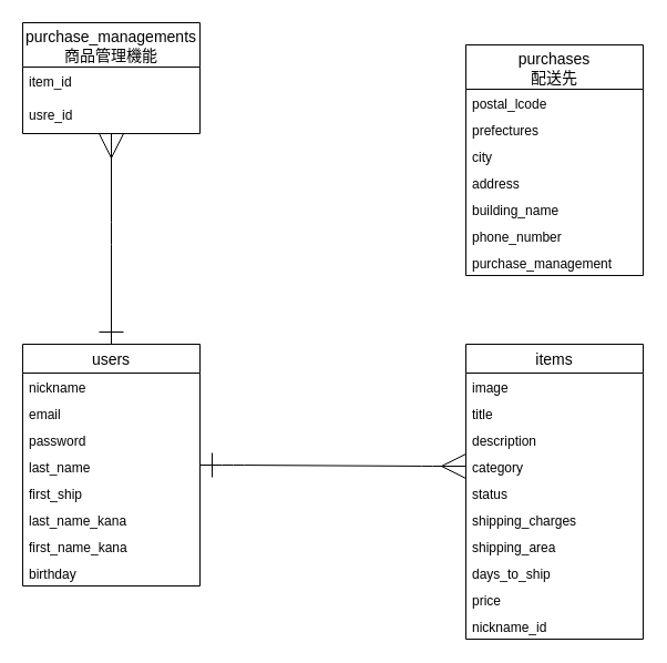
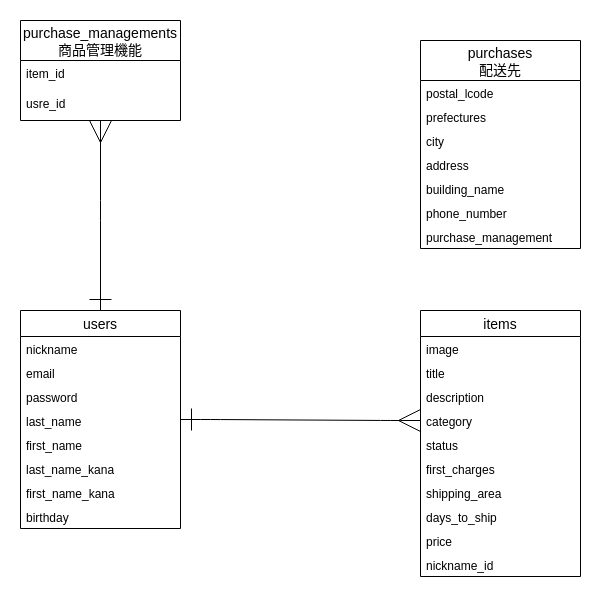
  <mxCell id="0" />
  <mxCell id="1" parent="0" />
  <mxCell id="2" style="edgeStyle=orthogonalEdgeStyle;rounded=1;orthogonalLoop=1;jettySize=auto;html=1;startArrow=ERone;startFill=0;endArrow=ERmany;endFill=0;startSize=20;endSize=20;" parent="1" source="3" target="32" edge="1"><mxGeometry relative="1" as="geometry"><Array as="points"><mxPoint x="100" y="210" /><mxPoint x="100" y="210" /></Array></mxGeometry></mxCell>
  <mxCell id="3" value="users" style="swimlane;fontStyle=0;childLayout=stackLayout;horizontal=1;startSize=26;horizontalStack=0;resizeParent=1;resizeParentMax=0;resizeLast=0;collapsible=1;marginBottom=0;align=center;fontSize=14;" parent="1" vertex="1"><mxGeometry x="20" y="310" width="160" height="218" as="geometry" /></mxCell>
  <mxCell id="4" value="nickname&#10;" style="text;strokeColor=none;fillColor=none;spacingLeft=4;spacingRight=4;overflow=hidden;rotatable=0;points=[[0,0.5],[1,0.5]];portConstraint=eastwest;fontSize=12;verticalAlign=top;" parent="3" vertex="1"><mxGeometry y="26" width="160" height="24" as="geometry" /></mxCell>
  <mxCell id="5" value="email" style="text;strokeColor=none;fillColor=none;spacingLeft=4;spacingRight=4;overflow=hidden;rotatable=0;points=[[0,0.5],[1,0.5]];portConstraint=eastwest;fontSize=12;verticalAlign=top;" parent="3" vertex="1"><mxGeometry y="50" width="160" height="24" as="geometry" /></mxCell>
  <mxCell id="6" value="password" style="text;strokeColor=none;fillColor=none;spacingLeft=4;spacingRight=4;overflow=hidden;rotatable=0;points=[[0,0.5],[1,0.5]];portConstraint=eastwest;fontSize=12;verticalAlign=top;" parent="3" vertex="1"><mxGeometry y="74" width="160" height="24" as="geometry" /></mxCell>
  <mxCell id="7" value="last_name" style="text;strokeColor=none;fillColor=none;spacingLeft=4;spacingRight=4;overflow=hidden;rotatable=0;points=[[0,0.5],[1,0.5]];portConstraint=eastwest;fontSize=12;verticalAlign=top;" parent="3" vertex="1"><mxGeometry y="98" width="160" height="24" as="geometry" /></mxCell>
- <mxCell id="8" value="first_ship" style="text;strokeColor=none;fillColor=none;spacingLeft=4;spacingRight=4;overflow=hidden;rotatable=0;points=[[0,0.5],[1,0.5]];portConstraint=eastwest;fontSize=12;verticalAlign=top;" parent="3" vertex="1"><mxGeometry y="122" width="160" height="24" as="geometry" /></mxCell>
+ <mxCell id="8" value="first_name" style="text;strokeColor=none;fillColor=none;spacingLeft=4;spacingRight=4;overflow=hidden;rotatable=0;points=[[0,0.5],[1,0.5]];portConstraint=eastwest;fontSize=12;verticalAlign=top;" parent="3" vertex="1"><mxGeometry y="122" width="160" height="24" as="geometry" /></mxCell>
  <mxCell id="9" value="last_name_kana" style="text;strokeColor=none;fillColor=none;spacingLeft=4;spacingRight=4;overflow=hidden;rotatable=0;points=[[0,0.5],[1,0.5]];portConstraint=eastwest;fontSize=12;verticalAlign=top;" parent="3" vertex="1"><mxGeometry y="146" width="160" height="24" as="geometry" /></mxCell>
  <mxCell id="10" value="first_name_kana" style="text;strokeColor=none;fillColor=none;spacingLeft=4;spacingRight=4;overflow=hidden;rotatable=0;points=[[0,0.5],[1,0.5]];portConstraint=eastwest;fontSize=12;verticalAlign=top;" parent="3" vertex="1"><mxGeometry y="170" width="160" height="24" as="geometry" /></mxCell>
  <mxCell id="11" value="birthday" style="text;strokeColor=none;fillColor=none;spacingLeft=4;spacingRight=4;overflow=hidden;rotatable=0;points=[[0,0.5],[1,0.5]];portConstraint=eastwest;fontSize=12;verticalAlign=top;" parent="3" vertex="1"><mxGeometry y="194" width="160" height="24" as="geometry" /></mxCell>
  <mxCell id="12" value="items" style="swimlane;fontStyle=0;childLayout=stackLayout;horizontal=1;startSize=26;horizontalStack=0;resizeParent=1;resizeParentMax=0;resizeLast=0;collapsible=1;marginBottom=0;align=center;fontSize=14;" parent="1" vertex="1"><mxGeometry x="420" y="310" width="160" height="266" as="geometry" /></mxCell>
  <mxCell id="13" value="image" style="text;strokeColor=none;fillColor=none;spacingLeft=4;spacingRight=4;overflow=hidden;rotatable=0;points=[[0,0.5],[1,0.5]];portConstraint=eastwest;fontSize=12;" parent="12" vertex="1"><mxGeometry y="26" width="160" height="24" as="geometry" /></mxCell>
  <mxCell id="14" value="title" style="text;strokeColor=none;fillColor=none;spacingLeft=4;spacingRight=4;overflow=hidden;rotatable=0;points=[[0,0.5],[1,0.5]];portConstraint=eastwest;fontSize=12;" parent="12" vertex="1"><mxGeometry y="50" width="160" height="24" as="geometry" /></mxCell>
  <mxCell id="15" value="description" style="text;strokeColor=none;fillColor=none;spacingLeft=4;spacingRight=4;overflow=hidden;rotatable=0;points=[[0,0.5],[1,0.5]];portConstraint=eastwest;fontSize=12;" parent="12" vertex="1"><mxGeometry y="74" width="160" height="24" as="geometry" /></mxCell>
  <mxCell id="16" value="category" style="text;strokeColor=none;fillColor=none;spacingLeft=4;spacingRight=4;overflow=hidden;rotatable=0;points=[[0,0.5],[1,0.5]];portConstraint=eastwest;fontSize=12;" parent="12" vertex="1"><mxGeometry y="98" width="160" height="24" as="geometry" /></mxCell>
  <mxCell id="17" value="status" style="text;strokeColor=none;fillColor=none;spacingLeft=4;spacingRight=4;overflow=hidden;rotatable=0;points=[[0,0.5],[1,0.5]];portConstraint=eastwest;fontSize=12;" parent="12" vertex="1"><mxGeometry y="122" width="160" height="24" as="geometry" /></mxCell>
- <mxCell id="18" value="shipping_charges" style="text;strokeColor=none;fillColor=none;spacingLeft=4;spacingRight=4;overflow=hidden;rotatable=0;points=[[0,0.5],[1,0.5]];portConstraint=eastwest;fontSize=12;" parent="12" vertex="1"><mxGeometry y="146" width="160" height="24" as="geometry" /></mxCell>
+ <mxCell id="18" value="first_charges" style="text;strokeColor=none;fillColor=none;spacingLeft=4;spacingRight=4;overflow=hidden;rotatable=0;points=[[0,0.5],[1,0.5]];portConstraint=eastwest;fontSize=12;" parent="12" vertex="1"><mxGeometry y="146" width="160" height="24" as="geometry" /></mxCell>
  <mxCell id="19" value="shipping_area" style="text;strokeColor=none;fillColor=none;spacingLeft=4;spacingRight=4;overflow=hidden;rotatable=0;points=[[0,0.5],[1,0.5]];portConstraint=eastwest;fontSize=12;" parent="12" vertex="1"><mxGeometry y="170" width="160" height="24" as="geometry" /></mxCell>
  <mxCell id="20" value="days_to_ship" style="text;strokeColor=none;fillColor=none;spacingLeft=4;spacingRight=4;overflow=hidden;rotatable=0;points=[[0,0.5],[1,0.5]];portConstraint=eastwest;fontSize=12;" parent="12" vertex="1"><mxGeometry y="194" width="160" height="24" as="geometry" /></mxCell>
  <mxCell id="21" value="price" style="text;strokeColor=none;fillColor=none;spacingLeft=4;spacingRight=4;overflow=hidden;rotatable=0;points=[[0,0.5],[1,0.5]];portConstraint=eastwest;fontSize=12;" parent="12" vertex="1"><mxGeometry y="218" width="160" height="24" as="geometry" /></mxCell>
  <mxCell id="22" value="nickname_id" style="text;strokeColor=none;fillColor=none;spacingLeft=4;spacingRight=4;overflow=hidden;rotatable=0;points=[[0,0.5],[1,0.5]];portConstraint=eastwest;fontSize=12;" parent="12" vertex="1"><mxGeometry y="242" width="160" height="24" as="geometry" /></mxCell>
  <mxCell id="23" value="purchases&#10;配送先" style="swimlane;fontStyle=0;childLayout=stackLayout;horizontal=1;startSize=40;horizontalStack=0;resizeParent=1;resizeParentMax=0;resizeLast=0;collapsible=1;marginBottom=0;align=center;fontSize=14;" parent="1" vertex="1"><mxGeometry x="420" y="40" width="160" height="208" as="geometry" /></mxCell>
  <mxCell id="24" value="postal_lcode" style="text;strokeColor=none;fillColor=none;spacingLeft=4;spacingRight=4;overflow=hidden;rotatable=0;points=[[0,0.5],[1,0.5]];portConstraint=eastwest;fontSize=12;" parent="23" vertex="1"><mxGeometry y="40" width="160" height="24" as="geometry" /></mxCell>
  <mxCell id="25" value="prefectures" style="text;strokeColor=none;fillColor=none;spacingLeft=4;spacingRight=4;overflow=hidden;rotatable=0;points=[[0,0.5],[1,0.5]];portConstraint=eastwest;fontSize=12;" parent="23" vertex="1"><mxGeometry y="64" width="160" height="24" as="geometry" /></mxCell>
  <mxCell id="26" value="city" style="text;strokeColor=none;fillColor=none;spacingLeft=4;spacingRight=4;overflow=hidden;rotatable=0;points=[[0,0.5],[1,0.5]];portConstraint=eastwest;fontSize=12;" parent="23" vertex="1"><mxGeometry y="88" width="160" height="24" as="geometry" /></mxCell>
  <mxCell id="27" value="address" style="text;strokeColor=none;fillColor=none;spacingLeft=4;spacingRight=4;overflow=hidden;rotatable=0;points=[[0,0.5],[1,0.5]];portConstraint=eastwest;fontSize=12;" parent="23" vertex="1"><mxGeometry y="112" width="160" height="24" as="geometry" /></mxCell>
  <mxCell id="28" value="building_name" style="text;strokeColor=none;fillColor=none;spacingLeft=4;spacingRight=4;overflow=hidden;rotatable=0;points=[[0,0.5],[1,0.5]];portConstraint=eastwest;fontSize=12;" parent="23" vertex="1"><mxGeometry y="136" width="160" height="24" as="geometry" /></mxCell>
  <mxCell id="29" value="phone_number" style="text;strokeColor=none;fillColor=none;spacingLeft=4;spacingRight=4;overflow=hidden;rotatable=0;points=[[0,0.5],[1,0.5]];portConstraint=eastwest;fontSize=12;" parent="23" vertex="1"><mxGeometry y="160" width="160" height="24" as="geometry" /></mxCell>
  <mxCell id="30" value="purchase_management" style="text;strokeColor=none;fillColor=none;spacingLeft=4;spacingRight=4;overflow=hidden;rotatable=0;points=[[0,0.5],[1,0.5]];portConstraint=eastwest;fontSize=12;" vertex="1" parent="23"><mxGeometry y="184" width="160" height="24" as="geometry" /></mxCell>
  <mxCell id="31" value="" style="edgeStyle=entityRelationEdgeStyle;fontSize=12;html=1;endArrow=ERmany;strokeWidth=1;startSize=20;endSize=20;startArrow=ERone;startFill=0;entryX=0;entryY=0.5;entryDx=0;entryDy=0;" parent="1" source="3" target="16" edge="1"><mxGeometry width="100" height="100" relative="1" as="geometry"><mxPoint x="180" y="100" as="sourcePoint" /><mxPoint x="390" y="419" as="targetPoint" /></mxGeometry></mxCell>
  <mxCell id="32" value="purchase_managements&#10;商品管理機能" style="swimlane;fontStyle=0;childLayout=stackLayout;horizontal=1;startSize=40;horizontalStack=0;resizeParent=1;resizeParentMax=0;resizeLast=0;collapsible=1;marginBottom=0;align=center;fontSize=14;" parent="1" vertex="1"><mxGeometry x="20" y="20" width="160" height="100" as="geometry" /></mxCell>
  <mxCell id="33" value="item_id" style="text;strokeColor=none;fillColor=none;spacingLeft=4;spacingRight=4;overflow=hidden;rotatable=0;points=[[0,0.5],[1,0.5]];portConstraint=eastwest;fontSize=12;" parent="32" vertex="1"><mxGeometry y="40" width="160" height="30" as="geometry" /></mxCell>
  <mxCell id="34" value="usre_id" style="text;strokeColor=none;fillColor=none;spacingLeft=4;spacingRight=4;overflow=hidden;rotatable=0;points=[[0,0.5],[1,0.5]];portConstraint=eastwest;fontSize=12;" parent="32" vertex="1"><mxGeometry y="70" width="160" height="30" as="geometry" /></mxCell>
